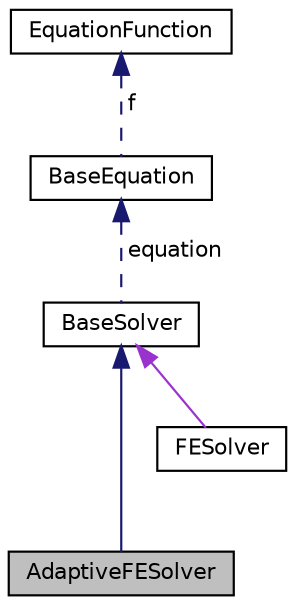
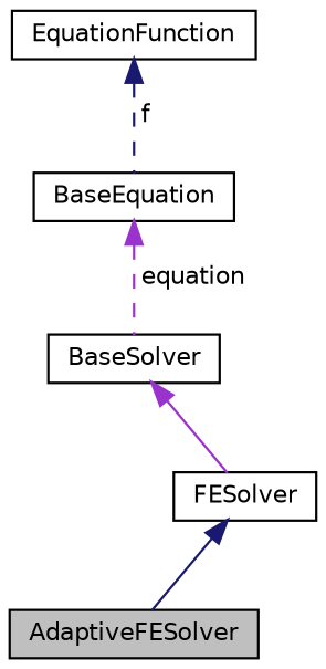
  digraph {
    node [color=black fillcolor=white fontname=Helvetica fontsize=10 shape=record style=filled]
    edge [color=midnightblue dir=back fontname=Helvetica fontsize=10 labelfontname=Helvetica labelfontsize=10 style=solid]
    n1 [fillcolor=grey75 fontcolor=black height=0.2 label=AdaptiveFESolver width=0.4]
    n2 [height=0.2 label=FESolver width=0.4]
    n3 [height=0.2 label=BaseSolver width=0.4]
    n4 [height=0.2 label=BaseEquation width=0.4]
    n5 [height=0.2 label=EquationFunction width=0.4]
-   n3 -> n1
+   n2 -> n1
    n3 -> n2 [color=darkorchid3]
-   n4 -> n3 [label=" equation" style=dashed]
+   n4 -> n3 [color=darkorchid3 label=" equation" style=dashed]
    n5 -> n4 [label=" f" style=dashed]
  }
